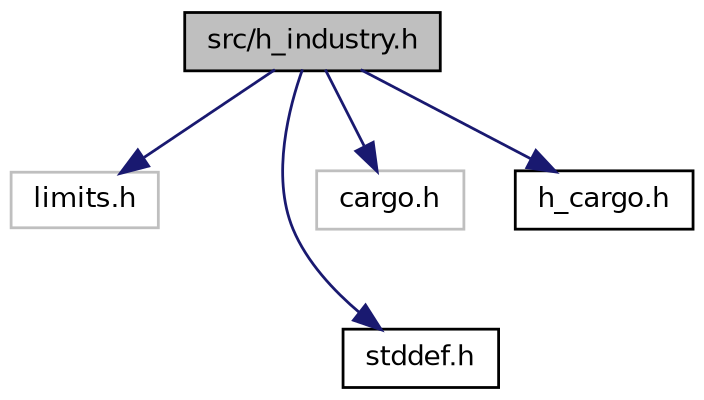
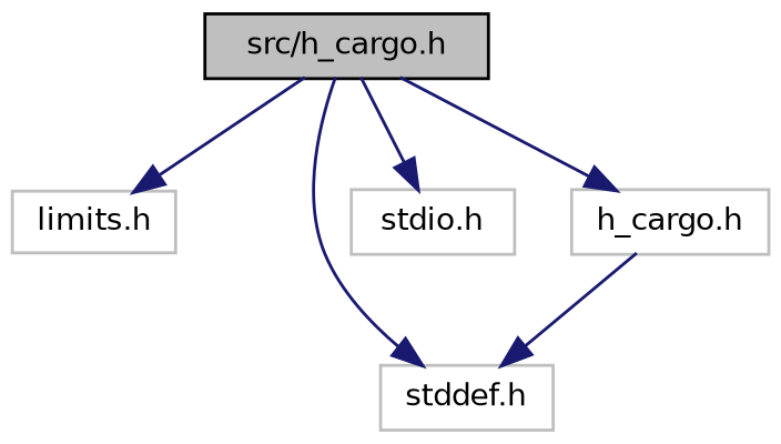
  digraph {
    node [color=grey75 fillcolor=white fontname=Helvetica fontsize=10 shape=record style=filled]
    edge [color=midnightblue fontname=Helvetica fontsize=10 labelfontname=Helvetica labelfontsize=10 style=solid]
-   n1 [color=black fillcolor=grey75 fontcolor=black height=0.2 label="src/h_industry.h" width=0.4]
+   n1 [color=black fillcolor=grey75 fontcolor=black height=0.2 label="src/h_cargo.h" width=0.4]
    n2 [height=0.2 label="limits.h" width=0.4]
-   n3 [color=black height=0.2 label="stddef.h" width=0.4]
-   n4 [height=0.2 label="cargo.h" width=0.4]
-   n5 [color=black height=0.2 label="h_cargo.h" width=0.4]
+   n3 [height=0.2 label="stddef.h" width=0.4]
+   n4 [height=0.2 label="stdio.h" width=0.4]
+   n5 [height=0.2 label="h_cargo.h" width=0.4]
    n1 -> n2
    n1 -> n3
    n1 -> n4
    n1 -> n5
+   n5 -> n3
  }
